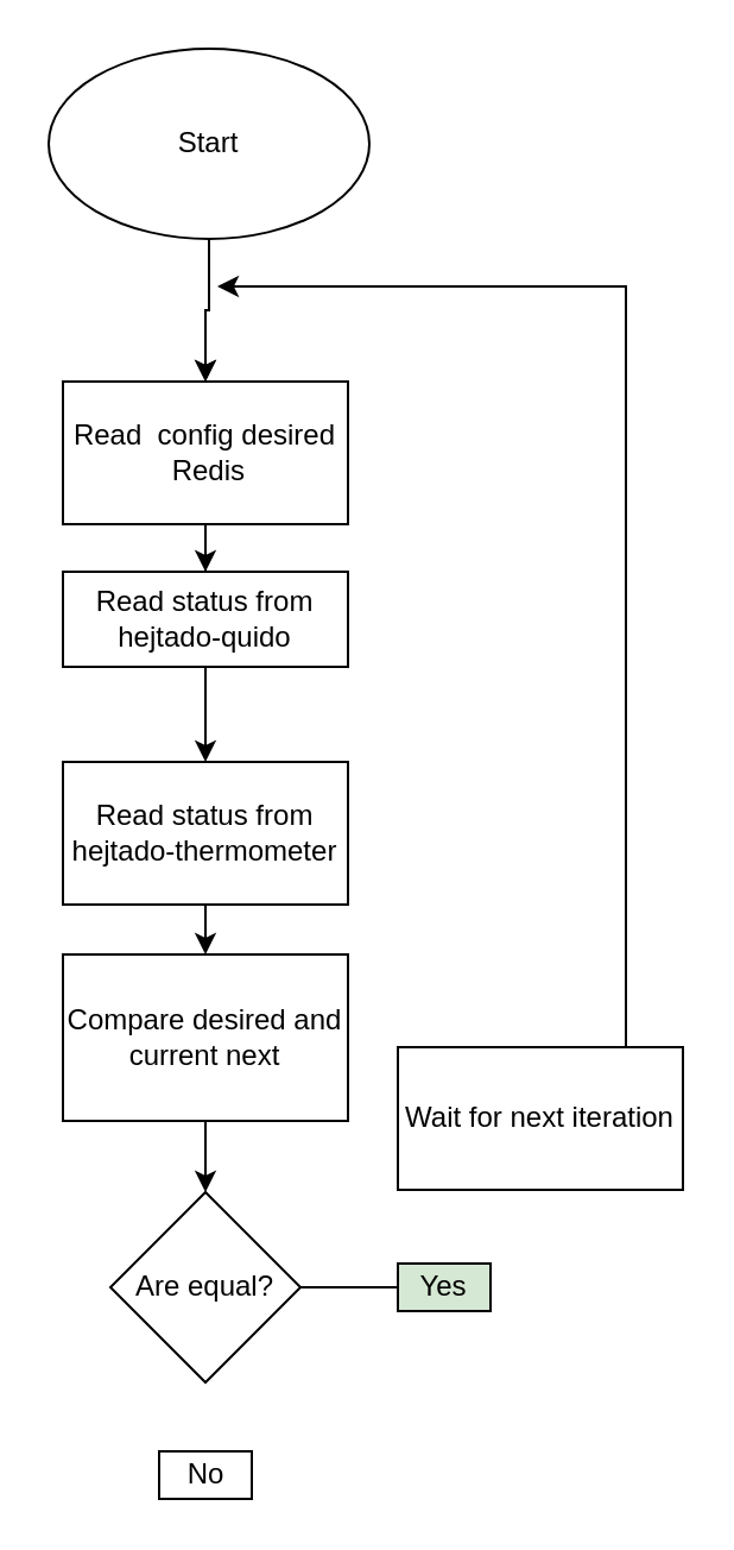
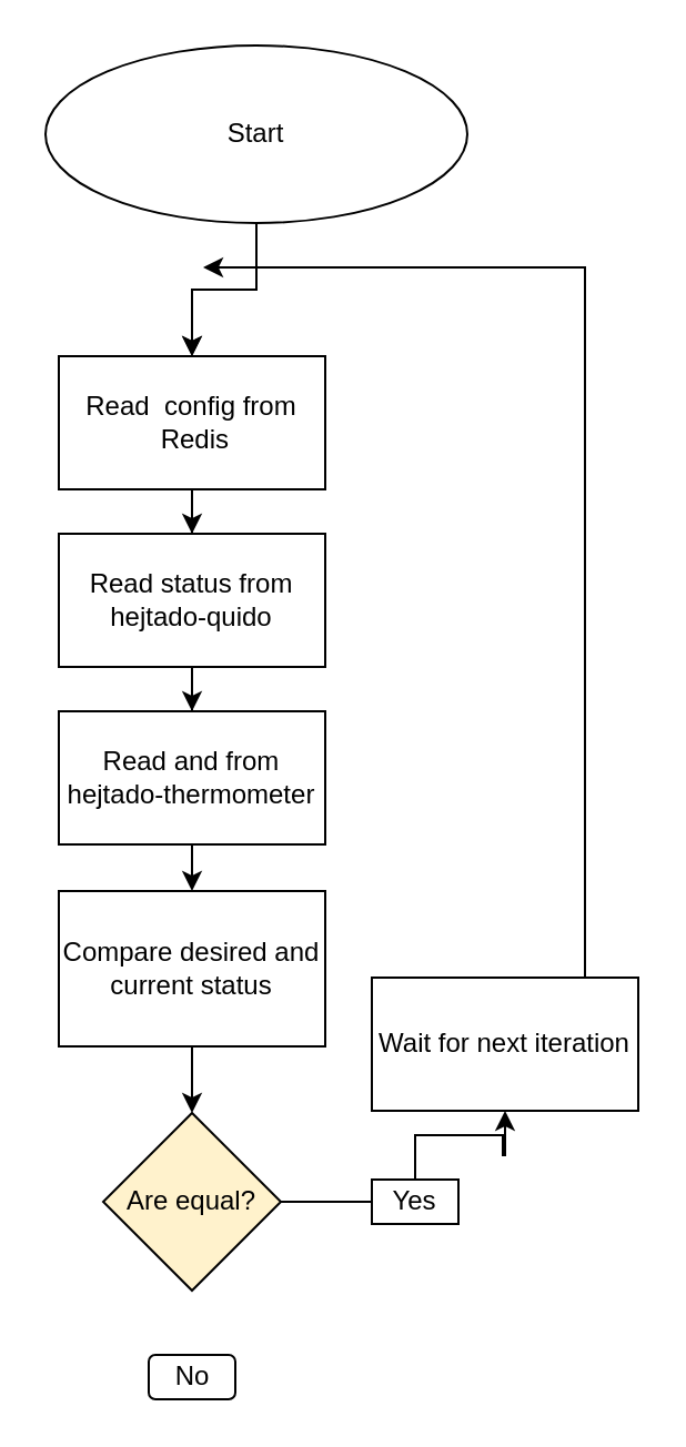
  <mxCell id="0" />
  <mxCell id="1" parent="0" />
  <mxCell id="2" style="edgeStyle=orthogonalEdgeStyle;rounded=0;orthogonalLoop=1;jettySize=auto;html=1;entryX=0.5;entryY=0;entryDx=0;entryDy=0;" parent="1" source="4" target="6" edge="1"><mxGeometry relative="1" as="geometry" /></mxCell>
  <mxCell id="3" value="" style="edgeStyle=orthogonalEdgeStyle;rounded=0;orthogonalLoop=1;jettySize=auto;html=1;endArrow=classic;endFill=1;" edge="1" parent="1" source="4" target="6"><mxGeometry relative="1" as="geometry" /></mxCell>
- <mxCell id="4" value="Start" style="ellipse;whiteSpace=wrap;html=1;" parent="1" vertex="1"><mxGeometry x="20" y="20" width="135" height="80" as="geometry" /></mxCell>
+ <mxCell id="4" value="Start" style="ellipse;whiteSpace=wrap;html=1;" parent="1" vertex="1"><mxGeometry x="20" y="20" width="190" height="80" as="geometry" /></mxCell>
  <mxCell id="5" style="edgeStyle=orthogonalEdgeStyle;rounded=0;orthogonalLoop=1;jettySize=auto;html=1;entryX=0.5;entryY=0;entryDx=0;entryDy=0;" parent="1" source="6" target="8" edge="1"><mxGeometry relative="1" as="geometry" /></mxCell>
- <mxCell id="6" value="Read &amp;nbsp;config desired &amp;nbsp;Redis" style="rounded=0;whiteSpace=wrap;html=1;direction=east;" parent="1" vertex="1"><mxGeometry x="26" y="160" width="120" height="60" as="geometry" /></mxCell>
+ <mxCell id="6" value="Read &amp;nbsp;config from &amp;nbsp;Redis" style="rounded=0;whiteSpace=wrap;html=1;direction=east;" parent="1" vertex="1"><mxGeometry x="26" y="160" width="120" height="60" as="geometry" /></mxCell>
  <mxCell id="7" style="edgeStyle=orthogonalEdgeStyle;rounded=0;orthogonalLoop=1;jettySize=auto;html=1;entryX=0.5;entryY=0;entryDx=0;entryDy=0;" parent="1" source="8" target="10" edge="1"><mxGeometry relative="1" as="geometry" /></mxCell>
- <mxCell id="8" value="Read status from hejtado-quido" style="rounded=0;whiteSpace=wrap;html=1;direction=east;" parent="1" vertex="1"><mxGeometry x="26" y="240" width="120" height="40" as="geometry" /></mxCell>
+ <mxCell id="8" value="Read status from hejtado-quido" style="rounded=0;whiteSpace=wrap;html=1;direction=east;" parent="1" vertex="1"><mxGeometry x="26" y="240" width="120" height="60" as="geometry" /></mxCell>
  <mxCell id="9" value="" style="edgeStyle=orthogonalEdgeStyle;rounded=0;orthogonalLoop=1;jettySize=auto;html=1;dashed=1;" edge="1" parent="1" source="10" target="13"><mxGeometry relative="1" as="geometry" /></mxCell>
- <mxCell id="10" value="Read status from hejtado-thermometer" style="rounded=0;whiteSpace=wrap;html=1;direction=east;" parent="1" vertex="1"><mxGeometry x="26" y="320" width="120" height="60" as="geometry" /></mxCell>
- <mxCell id="11" value="Are equal?" style="rhombus;whiteSpace=wrap;html=1;direction=south;" parent="1" vertex="1"><mxGeometry x="46" y="501" width="80" height="80" as="geometry" /></mxCell>
+ <mxCell id="10" value="Read and from hejtado-thermometer" style="rounded=0;whiteSpace=wrap;html=1;direction=east;" parent="1" vertex="1"><mxGeometry x="26" y="320" width="120" height="60" as="geometry" /></mxCell>
+ <mxCell id="11" value="Are equal?" style="rhombus;whiteSpace=wrap;html=1;direction=south;fillColor=#fff2cc;" parent="1" vertex="1"><mxGeometry x="46" y="501" width="80" height="80" as="geometry" /></mxCell>
  <mxCell id="12" style="edgeStyle=orthogonalEdgeStyle;rounded=0;orthogonalLoop=1;jettySize=auto;html=1;entryX=0;entryY=0.5;entryDx=0;entryDy=0;" edge="1" parent="1" source="13" target="11"><mxGeometry relative="1" as="geometry" /></mxCell>
- <mxCell id="13" value="Compare desired and current next" style="rounded=0;whiteSpace=wrap;html=1;" vertex="1" parent="1"><mxGeometry x="26" y="401" width="120" height="70" as="geometry" /></mxCell>
+ <mxCell id="13" value="Compare desired and current status" style="rounded=0;whiteSpace=wrap;html=1;" vertex="1" parent="1"><mxGeometry x="26" y="401" width="120" height="70" as="geometry" /></mxCell>
  <mxCell id="14" style="edgeStyle=orthogonalEdgeStyle;rounded=0;orthogonalLoop=1;jettySize=auto;html=1;entryX=0.5;entryY=0;entryDx=0;entryDy=0;endArrow=none;endFill=0;" edge="1" parent="1" source="16" target="11"><mxGeometry relative="1" as="geometry" /></mxCell>
- <mxCell id="16" value="Yes" style="rounded=0;whiteSpace=wrap;html=1;fillColor=#d5e8d4;" vertex="1" parent="1"><mxGeometry x="167" y="531" width="39" height="20" as="geometry" /></mxCell>
+ <mxCell id="15" style="edgeStyle=orthogonalEdgeStyle;rounded=0;orthogonalLoop=1;jettySize=auto;html=1;entryX=0.5;entryY=1;entryDx=0;entryDy=0;endArrow=classic;endFill=1;" edge="1" parent="1" source="16" target="18"><mxGeometry relative="1" as="geometry" /></mxCell>
+ <mxCell id="16" value="Yes" style="rounded=0;whiteSpace=wrap;html=1;" vertex="1" parent="1"><mxGeometry x="167" y="531" width="39" height="20" as="geometry" /></mxCell>
  <mxCell id="17" style="edgeStyle=orthogonalEdgeStyle;rounded=0;orthogonalLoop=1;jettySize=auto;html=1;endArrow=classic;endFill=1;exitX=0.467;exitY=0;exitDx=0;exitDy=0;exitPerimeter=0;" edge="1" parent="1" source="18"><mxGeometry relative="1" as="geometry"><mxPoint x="91" y="120" as="targetPoint" /><mxPoint x="263" y="320" as="sourcePoint" /><Array as="points"><mxPoint x="263" y="120" /></Array></mxGeometry></mxCell>
  <mxCell id="18" value="Wait for next iteration" style="rounded=0;whiteSpace=wrap;html=1;direction=east;" vertex="1" parent="1"><mxGeometry x="167" y="440" width="120" height="60" as="geometry" /></mxCell>
- <mxCell id="19" value="No" style="rounded=0;whiteSpace=wrap;html=1;" vertex="1" parent="1"><mxGeometry x="66.5" y="610" width="39" height="20" as="geometry" /></mxCell>
+ <mxCell id="19" value="No" style="whiteSpace=wrap;html=1;rounded=1;" vertex="1" parent="1"><mxGeometry x="66.5" y="610" width="39" height="20" as="geometry" /></mxCell>
